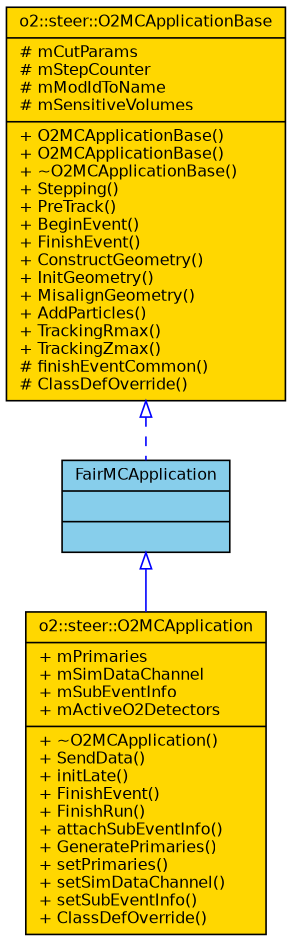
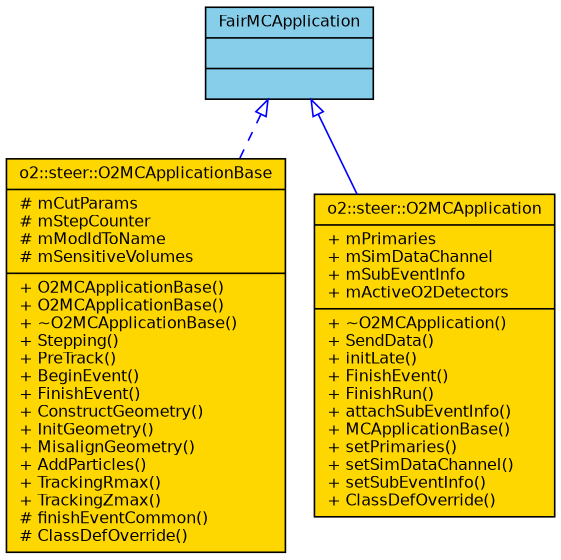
  digraph {
    node [color=black fillcolor=gold fontname=Helvetica fontsize=10 shape=record style=filled]
    edge [arrowtail=onormal color=blue dir=back fontname=Helvetica fontsize=10 labelfontname=Helvetica labelfontsize=10]
    n1 [fontcolor=black height=0.2 label="{o2::steer::O2MCApplicationBase\n|# mCutParams\l# mStepCounter\l# mModIdToName\l# mSensitiveVolumes\l|+ O2MCApplicationBase()\l+ O2MCApplicationBase()\l+ ~O2MCApplicationBase()\l+ Stepping()\l+ PreTrack()\l+ BeginEvent()\l+ FinishEvent()\l+ ConstructGeometry()\l+ InitGeometry()\l+ MisalignGeometry()\l+ AddParticles()\l+ TrackingRmax()\l+ TrackingZmax()\l# finishEventCommon()\l# ClassDefOverride()\l}" width=0.4]
-   n2 [height=0.2 label="{o2::steer::O2MCApplication\n|+ mPrimaries\l+ mSimDataChannel\l+ mSubEventInfo\l+ mActiveO2Detectors\l|+ ~O2MCApplication()\l+ SendData()\l+ initLate()\l+ FinishEvent()\l+ FinishRun()\l+ attachSubEventInfo()\l+ GeneratePrimaries()\l+ setPrimaries()\l+ setSimDataChannel()\l+ setSubEventInfo()\l+ ClassDefOverride()\l}" width=0.4]
+   n2 [height=0.2 label="{o2::steer::O2MCApplication\n|+ mPrimaries\l+ mSimDataChannel\l+ mSubEventInfo\l+ mActiveO2Detectors\l|+ ~O2MCApplication()\l+ SendData()\l+ initLate()\l+ FinishEvent()\l+ FinishRun()\l+ attachSubEventInfo()\l+ MCApplicationBase()\l+ setPrimaries()\l+ setSimDataChannel()\l+ setSubEventInfo()\l+ ClassDefOverride()\l}" width=0.4]
    n3 [fillcolor=skyblue height=0.2 label="{FairMCApplication\n||}" width=0.4]
-   n1 -> n3 [style=dashed]
+   n3 -> n1 [style=dashed]
    n3 -> n2 [style=solid]
  }
